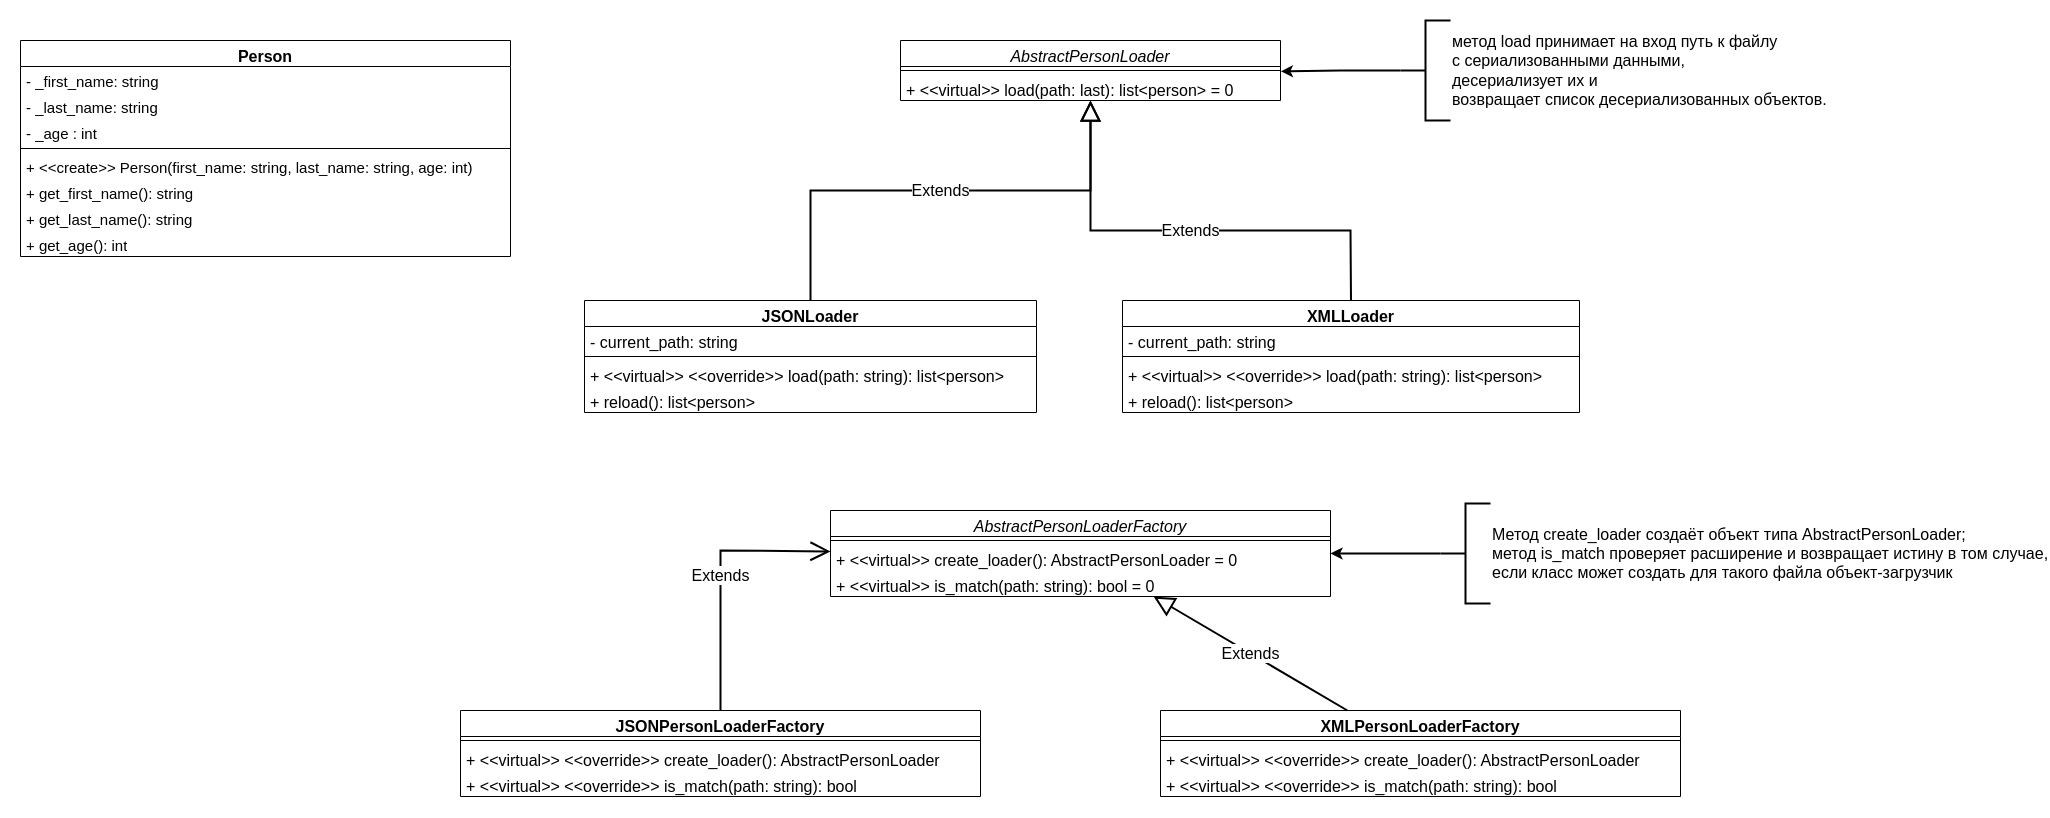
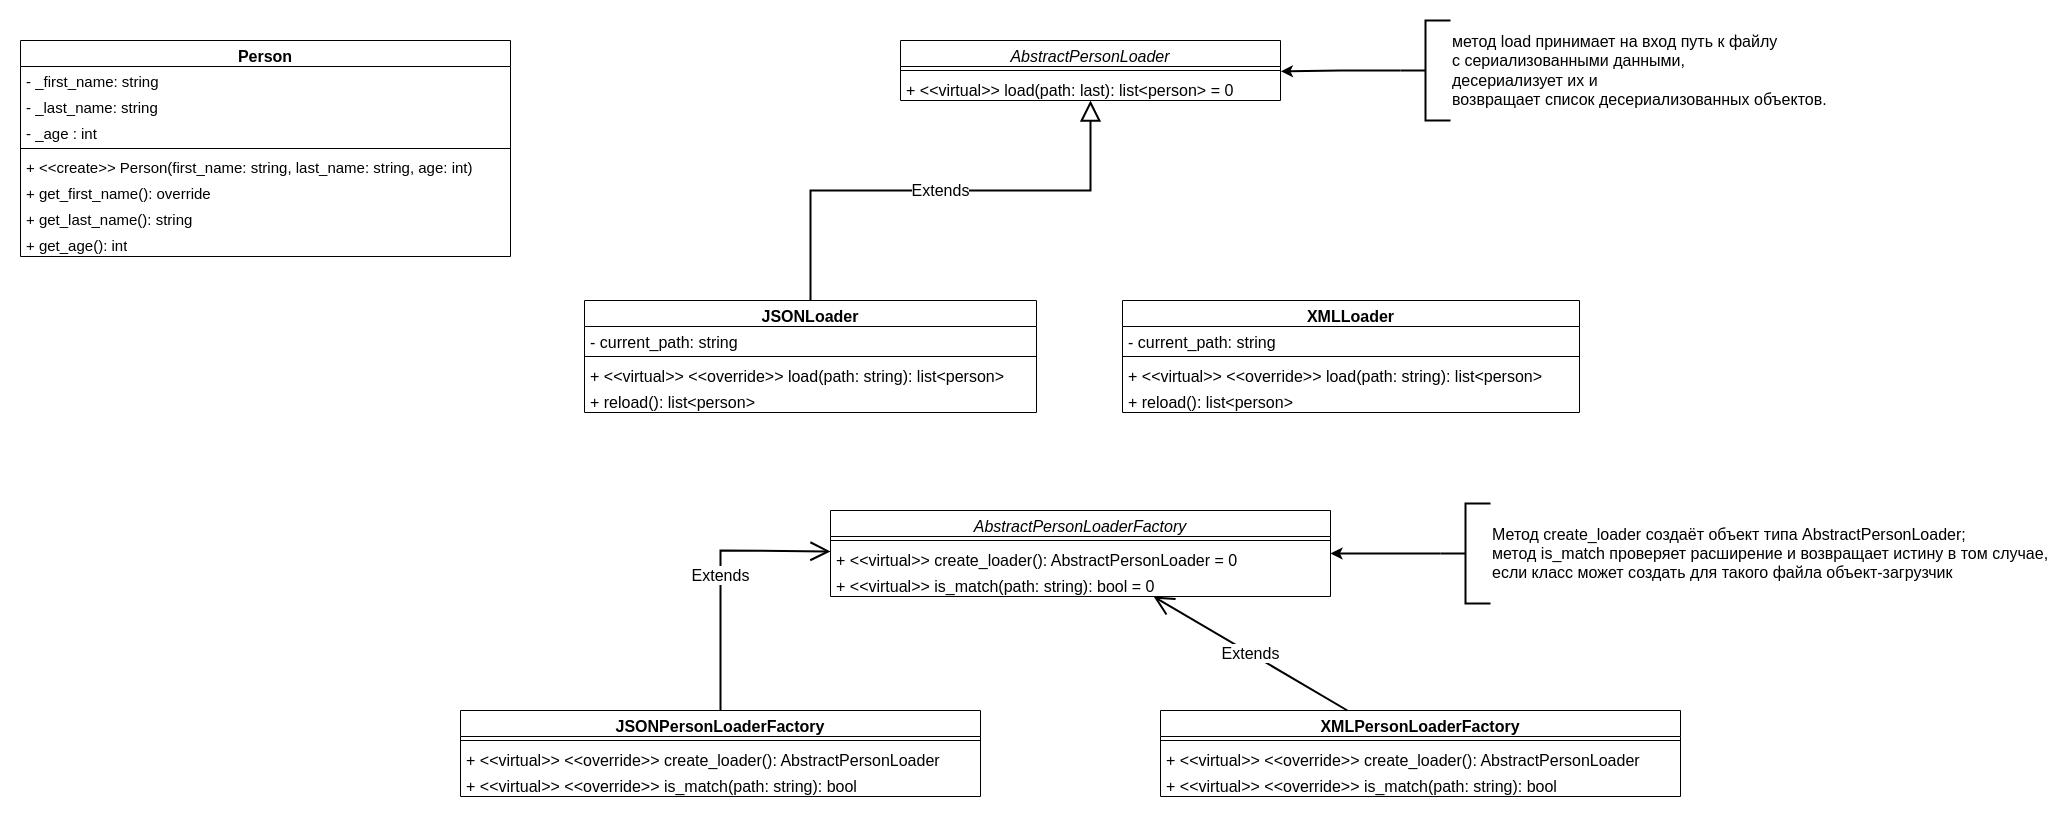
  <mxCell id="0" />
  <mxCell id="1" parent="0" />
  <mxCell id="2" value="Person" style="swimlane;fontStyle=1;align=center;verticalAlign=top;childLayout=stackLayout;horizontal=1;startSize=26;horizontalStack=0;resizeParent=1;resizeParentMax=0;resizeLast=0;collapsible=1;marginBottom=0;whiteSpace=wrap;html=1;fontSize=16;fontFamily=Helvetica;" parent="1" vertex="1"><mxGeometry x="20" y="40" width="490" height="216" as="geometry" /></mxCell>
  <mxCell id="3" value="- _first_name: string" style="text;strokeColor=none;fillColor=none;align=left;verticalAlign=top;spacingLeft=4;spacingRight=4;overflow=hidden;rotatable=0;points=[[0,0.5],[1,0.5]];portConstraint=eastwest;whiteSpace=wrap;html=1;fontSize=15;" parent="2" vertex="1"><mxGeometry y="26" width="490" height="26" as="geometry" /></mxCell>
  <mxCell id="4" value="- _last_name: string" style="text;strokeColor=none;fillColor=none;align=left;verticalAlign=top;spacingLeft=4;spacingRight=4;overflow=hidden;rotatable=0;points=[[0,0.5],[1,0.5]];portConstraint=eastwest;whiteSpace=wrap;html=1;fontSize=15;" parent="2" vertex="1"><mxGeometry y="52" width="490" height="26" as="geometry" /></mxCell>
  <mxCell id="5" value="- _age : int" style="text;strokeColor=none;fillColor=none;align=left;verticalAlign=top;spacingLeft=4;spacingRight=4;overflow=hidden;rotatable=0;points=[[0,0.5],[1,0.5]];portConstraint=eastwest;whiteSpace=wrap;html=1;fontSize=15;" parent="2" vertex="1"><mxGeometry y="78" width="490" height="26" as="geometry" /></mxCell>
  <mxCell id="6" value="" style="line;strokeWidth=1;fillColor=none;align=left;verticalAlign=middle;spacingTop=-1;spacingLeft=3;spacingRight=3;rotatable=0;labelPosition=right;points=[];portConstraint=eastwest;strokeColor=inherit;fontSize=15;" parent="2" vertex="1"><mxGeometry y="104" width="490" height="8" as="geometry" /></mxCell>
  <mxCell id="7" value="+ &amp;lt;&amp;lt;create&amp;gt;&amp;gt; Person(first_name: string, last_name: string, age: int)" style="text;strokeColor=none;fillColor=none;align=left;verticalAlign=top;spacingLeft=4;spacingRight=4;overflow=hidden;rotatable=0;points=[[0,0.5],[1,0.5]];portConstraint=eastwest;whiteSpace=wrap;html=1;fontSize=15;" parent="2" vertex="1"><mxGeometry y="112" width="490" height="26" as="geometry" /></mxCell>
- <mxCell id="8" value="+ get_first_name(): string" style="text;strokeColor=none;fillColor=none;align=left;verticalAlign=top;spacingLeft=4;spacingRight=4;overflow=hidden;rotatable=0;points=[[0,0.5],[1,0.5]];portConstraint=eastwest;whiteSpace=wrap;html=1;fontSize=15;" parent="2" vertex="1"><mxGeometry y="138" width="490" height="26" as="geometry" /></mxCell>
+ <mxCell id="8" value="+ get_first_name(): override" style="text;strokeColor=none;fillColor=none;align=left;verticalAlign=top;spacingLeft=4;spacingRight=4;overflow=hidden;rotatable=0;points=[[0,0.5],[1,0.5]];portConstraint=eastwest;whiteSpace=wrap;html=1;fontSize=15;" parent="2" vertex="1"><mxGeometry y="138" width="490" height="26" as="geometry" /></mxCell>
  <mxCell id="9" value="+ get_last_name(): string" style="text;strokeColor=none;fillColor=none;align=left;verticalAlign=top;spacingLeft=4;spacingRight=4;overflow=hidden;rotatable=0;points=[[0,0.5],[1,0.5]];portConstraint=eastwest;whiteSpace=wrap;html=1;fontSize=15;" parent="2" vertex="1"><mxGeometry y="164" width="490" height="26" as="geometry" /></mxCell>
  <mxCell id="10" value="+ get_age(): int" style="text;strokeColor=none;fillColor=none;align=left;verticalAlign=top;spacingLeft=4;spacingRight=4;overflow=hidden;rotatable=0;points=[[0,0.5],[1,0.5]];portConstraint=eastwest;whiteSpace=wrap;html=1;fontSize=15;" parent="2" vertex="1"><mxGeometry y="190" width="490" height="26" as="geometry" /></mxCell>
  <mxCell id="11" value="&lt;i style=&quot;font-weight: normal;&quot;&gt;AbstractPersonLoader&lt;/i&gt;" style="swimlane;fontStyle=1;align=center;verticalAlign=top;childLayout=stackLayout;horizontal=1;startSize=26;horizontalStack=0;resizeParent=1;resizeParentMax=0;resizeLast=0;collapsible=1;marginBottom=0;whiteSpace=wrap;html=1;fontSize=16;" parent="1" vertex="1"><mxGeometry x="900" y="40" width="380" height="60" as="geometry" /></mxCell>
  <mxCell id="12" value="" style="line;strokeWidth=1;fillColor=none;align=left;verticalAlign=middle;spacingTop=-1;spacingLeft=3;spacingRight=3;rotatable=0;labelPosition=right;points=[];portConstraint=eastwest;strokeColor=inherit;fontSize=16;" parent="11" vertex="1"><mxGeometry y="26" width="380" height="8" as="geometry" /></mxCell>
  <mxCell id="13" value="+ &amp;lt;&amp;lt;virtual&amp;gt;&amp;gt; load(path: last): list&amp;lt;person&amp;gt; = 0" style="text;strokeColor=none;fillColor=none;align=left;verticalAlign=top;spacingLeft=4;spacingRight=4;overflow=hidden;rotatable=0;points=[[0,0.5],[1,0.5]];portConstraint=eastwest;whiteSpace=wrap;html=1;fontSize=16;" parent="11" vertex="1"><mxGeometry y="34" width="380" height="26" as="geometry" /></mxCell>
  <mxCell id="14" value="JSONLoader" style="swimlane;fontStyle=1;align=center;verticalAlign=top;childLayout=stackLayout;horizontal=1;startSize=26;horizontalStack=0;resizeParent=1;resizeParentMax=0;resizeLast=0;collapsible=1;marginBottom=0;whiteSpace=wrap;html=1;fontSize=16;" parent="1" vertex="1"><mxGeometry x="584" y="300" width="452" height="112" as="geometry" /></mxCell>
  <mxCell id="15" value="- current_path: string" style="text;strokeColor=none;fillColor=none;align=left;verticalAlign=top;spacingLeft=4;spacingRight=4;overflow=hidden;rotatable=0;points=[[0,0.5],[1,0.5]];portConstraint=eastwest;whiteSpace=wrap;html=1;fontSize=16;" parent="14" vertex="1"><mxGeometry y="26" width="452" height="26" as="geometry" /></mxCell>
  <mxCell id="16" value="" style="line;strokeWidth=1;fillColor=none;align=left;verticalAlign=middle;spacingTop=-1;spacingLeft=3;spacingRight=3;rotatable=0;labelPosition=right;points=[];portConstraint=eastwest;strokeColor=inherit;fontSize=16;" parent="14" vertex="1"><mxGeometry y="52" width="452" height="8" as="geometry" /></mxCell>
  <mxCell id="17" value="+ &amp;lt;&amp;lt;virtual&amp;gt;&amp;gt; &amp;lt;&amp;lt;override&amp;gt;&amp;gt;&amp;nbsp;load(path: string): list&amp;lt;person&amp;gt;" style="text;strokeColor=none;fillColor=none;align=left;verticalAlign=top;spacingLeft=4;spacingRight=4;overflow=hidden;rotatable=0;points=[[0,0.5],[1,0.5]];portConstraint=eastwest;whiteSpace=wrap;html=1;fontSize=16;" parent="14" vertex="1"><mxGeometry y="60" width="452" height="26" as="geometry" /></mxCell>
  <mxCell id="18" value="+ reload(): list&amp;lt;person&amp;gt;" style="text;strokeColor=none;fillColor=none;align=left;verticalAlign=top;spacingLeft=4;spacingRight=4;overflow=hidden;rotatable=0;points=[[0,0.5],[1,0.5]];portConstraint=eastwest;whiteSpace=wrap;html=1;fontSize=16;" parent="14" vertex="1"><mxGeometry y="86" width="452" height="26" as="geometry" /></mxCell>
  <mxCell id="19" value="Extends" style="endArrow=block;endSize=16;endFill=0;html=1;rounded=0;exitX=0.5;exitY=0;exitDx=0;exitDy=0;fontSize=16;strokeWidth=2;" parent="1" source="14" target="11" edge="1"><mxGeometry width="160" relative="1" as="geometry"><mxPoint x="930" y="400" as="sourcePoint" /><mxPoint x="1090" y="400" as="targetPoint" /><Array as="points"><mxPoint x="810" y="190" /><mxPoint x="1090" y="190" /></Array></mxGeometry></mxCell>
  <mxCell id="20" value="XMLLoader" style="swimlane;fontStyle=1;align=center;verticalAlign=top;childLayout=stackLayout;horizontal=1;startSize=26;horizontalStack=0;resizeParent=1;resizeParentMax=0;resizeLast=0;collapsible=1;marginBottom=0;whiteSpace=wrap;html=1;fontSize=16;" parent="1" vertex="1"><mxGeometry x="1122" y="300" width="457" height="112" as="geometry" /></mxCell>
  <mxCell id="21" value="- current_path: string" style="text;strokeColor=none;fillColor=none;align=left;verticalAlign=top;spacingLeft=4;spacingRight=4;overflow=hidden;rotatable=0;points=[[0,0.5],[1,0.5]];portConstraint=eastwest;whiteSpace=wrap;html=1;fontSize=16;" parent="20" vertex="1"><mxGeometry y="26" width="457" height="26" as="geometry" /></mxCell>
  <mxCell id="22" value="" style="line;strokeWidth=1;fillColor=none;align=left;verticalAlign=middle;spacingTop=-1;spacingLeft=3;spacingRight=3;rotatable=0;labelPosition=right;points=[];portConstraint=eastwest;strokeColor=inherit;fontSize=16;" parent="20" vertex="1"><mxGeometry y="52" width="457" height="8" as="geometry" /></mxCell>
  <mxCell id="23" value="+ &amp;lt;&amp;lt;virtual&amp;gt;&amp;gt; &amp;lt;&amp;lt;override&amp;gt;&amp;gt;&amp;nbsp;load(path: string): list&amp;lt;person&amp;gt;" style="text;strokeColor=none;fillColor=none;align=left;verticalAlign=top;spacingLeft=4;spacingRight=4;overflow=hidden;rotatable=0;points=[[0,0.5],[1,0.5]];portConstraint=eastwest;whiteSpace=wrap;html=1;fontSize=16;" parent="20" vertex="1"><mxGeometry y="60" width="457" height="26" as="geometry" /></mxCell>
  <mxCell id="24" value="+ reload(): list&amp;lt;person&amp;gt;" style="text;strokeColor=none;fillColor=none;align=left;verticalAlign=top;spacingLeft=4;spacingRight=4;overflow=hidden;rotatable=0;points=[[0,0.5],[1,0.5]];portConstraint=eastwest;whiteSpace=wrap;html=1;fontSize=16;" parent="20" vertex="1"><mxGeometry y="86" width="457" height="26" as="geometry" /></mxCell>
- <mxCell id="25" value="Extends" style="endArrow=block;endSize=16;endFill=0;html=1;rounded=0;exitX=0.5;exitY=0;exitDx=0;exitDy=0;fontSize=16;strokeWidth=2;" parent="1" source="20" target="11" edge="1"><mxGeometry width="160" relative="1" as="geometry"><mxPoint x="1090" y="506" as="sourcePoint" /><mxPoint x="1310" y="546" as="targetPoint" /><Array as="points"><mxPoint x="1350" y="230" /><mxPoint x="1090" y="230" /></Array></mxGeometry></mxCell>
  <mxCell id="26" value="&lt;i style=&quot;font-weight: normal;&quot;&gt;AbstractPersonLoaderFactory&lt;/i&gt;" style="swimlane;fontStyle=1;align=center;verticalAlign=top;childLayout=stackLayout;horizontal=1;startSize=26;horizontalStack=0;resizeParent=1;resizeParentMax=0;resizeLast=0;collapsible=1;marginBottom=0;whiteSpace=wrap;html=1;fontSize=16;" parent="1" vertex="1"><mxGeometry x="830" y="510" width="500" height="86" as="geometry" /></mxCell>
  <mxCell id="27" value="" style="line;strokeWidth=1;fillColor=none;align=left;verticalAlign=middle;spacingTop=-1;spacingLeft=3;spacingRight=3;rotatable=0;labelPosition=right;points=[];portConstraint=eastwest;strokeColor=inherit;fontSize=16;" parent="26" vertex="1"><mxGeometry y="26" width="500" height="8" as="geometry" /></mxCell>
  <mxCell id="28" value="+ &amp;lt;&amp;lt;virtual&amp;gt;&amp;gt; create_loader(): AbstractPersonLoader = 0" style="text;strokeColor=none;fillColor=none;align=left;verticalAlign=top;spacingLeft=4;spacingRight=4;overflow=hidden;rotatable=0;points=[[0,0.5],[1,0.5]];portConstraint=eastwest;whiteSpace=wrap;html=1;fontSize=16;" parent="26" vertex="1"><mxGeometry y="34" width="500" height="26" as="geometry" /></mxCell>
  <mxCell id="29" value="+ &amp;lt;&amp;lt;virtual&amp;gt;&amp;gt; is_match(path: string): bool = 0" style="text;strokeColor=none;fillColor=none;align=left;verticalAlign=top;spacingLeft=4;spacingRight=4;overflow=hidden;rotatable=0;points=[[0,0.5],[1,0.5]];portConstraint=eastwest;whiteSpace=wrap;html=1;fontSize=16;" parent="26" vertex="1"><mxGeometry y="60" width="500" height="26" as="geometry" /></mxCell>
  <mxCell id="30" value="JSONPersonLoaderFactory" style="swimlane;fontStyle=1;align=center;verticalAlign=top;childLayout=stackLayout;horizontal=1;startSize=26;horizontalStack=0;resizeParent=1;resizeParentMax=0;resizeLast=0;collapsible=1;marginBottom=0;whiteSpace=wrap;html=1;fontSize=16;" parent="1" vertex="1"><mxGeometry x="460" y="710" width="520" height="86" as="geometry" /></mxCell>
  <mxCell id="31" value="" style="line;strokeWidth=1;fillColor=none;align=left;verticalAlign=middle;spacingTop=-1;spacingLeft=3;spacingRight=3;rotatable=0;labelPosition=right;points=[];portConstraint=eastwest;strokeColor=inherit;fontSize=16;" parent="30" vertex="1"><mxGeometry y="26" width="520" height="8" as="geometry" /></mxCell>
  <mxCell id="32" value="+ &amp;lt;&amp;lt;virtual&amp;gt;&amp;gt; &amp;lt;&amp;lt;override&amp;gt;&amp;gt;&amp;nbsp;create_loader(): AbstractPersonLoader" style="text;strokeColor=none;fillColor=none;align=left;verticalAlign=top;spacingLeft=4;spacingRight=4;overflow=hidden;rotatable=0;points=[[0,0.5],[1,0.5]];portConstraint=eastwest;whiteSpace=wrap;html=1;fontSize=16;" parent="30" vertex="1"><mxGeometry y="34" width="520" height="26" as="geometry" /></mxCell>
  <mxCell id="33" value="+ &amp;lt;&amp;lt;virtual&amp;gt;&amp;gt; &amp;lt;&amp;lt;override&amp;gt;&amp;gt;&amp;nbsp;is_match(path: string): bool" style="text;strokeColor=none;fillColor=none;align=left;verticalAlign=top;spacingLeft=4;spacingRight=4;overflow=hidden;rotatable=0;points=[[0,0.5],[1,0.5]];portConstraint=eastwest;whiteSpace=wrap;html=1;fontSize=16;" parent="30" vertex="1"><mxGeometry y="60" width="520" height="26" as="geometry" /></mxCell>
  <mxCell id="34" value="XMLPersonLoaderFactory" style="swimlane;fontStyle=1;align=center;verticalAlign=top;childLayout=stackLayout;horizontal=1;startSize=26;horizontalStack=0;resizeParent=1;resizeParentMax=0;resizeLast=0;collapsible=1;marginBottom=0;whiteSpace=wrap;html=1;fontSize=16;" parent="1" vertex="1"><mxGeometry x="1160" y="710" width="520" height="86" as="geometry" /></mxCell>
  <mxCell id="35" value="" style="line;strokeWidth=1;fillColor=none;align=left;verticalAlign=middle;spacingTop=-1;spacingLeft=3;spacingRight=3;rotatable=0;labelPosition=right;points=[];portConstraint=eastwest;strokeColor=inherit;fontSize=16;" parent="34" vertex="1"><mxGeometry y="26" width="520" height="8" as="geometry" /></mxCell>
  <mxCell id="36" value="+ &amp;lt;&amp;lt;virtual&amp;gt;&amp;gt; &amp;lt;&amp;lt;override&amp;gt;&amp;gt;&amp;nbsp;create_loader(): AbstractPersonLoader" style="text;strokeColor=none;fillColor=none;align=left;verticalAlign=top;spacingLeft=4;spacingRight=4;overflow=hidden;rotatable=0;points=[[0,0.5],[1,0.5]];portConstraint=eastwest;whiteSpace=wrap;html=1;fontSize=16;" parent="34" vertex="1"><mxGeometry y="34" width="520" height="26" as="geometry" /></mxCell>
  <mxCell id="37" value="+ &amp;lt;&amp;lt;virtual&amp;gt;&amp;gt; &amp;lt;&amp;lt;override&amp;gt;&amp;gt;&amp;nbsp;is_match(path: string): bool" style="text;strokeColor=none;fillColor=none;align=left;verticalAlign=top;spacingLeft=4;spacingRight=4;overflow=hidden;rotatable=0;points=[[0,0.5],[1,0.5]];portConstraint=eastwest;whiteSpace=wrap;html=1;fontSize=16;" parent="34" vertex="1"><mxGeometry y="60" width="520" height="26" as="geometry" /></mxCell>
  <mxCell id="38" value="Extends" style="endArrow=open;endSize=16;endFill=0;html=1;rounded=0;fontSize=16;strokeWidth=2;" parent="1" source="30" target="26" edge="1"><mxGeometry width="160" relative="1" as="geometry"><mxPoint x="876" y="630" as="sourcePoint" /><mxPoint x="1036" y="630" as="targetPoint" /><Array as="points"><mxPoint x="720" y="550" /></Array></mxGeometry></mxCell>
- <mxCell id="39" value="Extends" style="endArrow=block;endSize=16;endFill=0;html=1;rounded=0;fontSize=16;strokeWidth=2;" parent="1" source="34" target="26" edge="1"><mxGeometry width="160" relative="1" as="geometry"><mxPoint x="1450" y="540" as="sourcePoint" /><mxPoint x="1610" y="540" as="targetPoint" /><Array as="points" /></mxGeometry></mxCell>
+ <mxCell id="39" value="Extends" style="endArrow=open;endSize=16;endFill=0;html=1;rounded=0;fontSize=16;strokeWidth=2;" parent="1" source="34" target="26" edge="1"><mxGeometry width="160" relative="1" as="geometry"><mxPoint x="1450" y="540" as="sourcePoint" /><mxPoint x="1610" y="540" as="targetPoint" /><Array as="points" /></mxGeometry></mxCell>
  <mxCell id="40" value="метод load принимает на вход путь к файлу&lt;br&gt;с сериализованными данными,&lt;br style=&quot;font-size: 16px;&quot;&gt;десериализует их и&lt;br&gt;возвращает список десериализованных объектов." style="strokeWidth=2;html=1;shape=mxgraph.flowchart.annotation_2;align=left;labelPosition=right;pointerEvents=1;fontSize=16;" parent="1" vertex="1"><mxGeometry x="1400" y="20" width="50" height="100" as="geometry" /></mxCell>
  <mxCell id="41" style="edgeStyle=orthogonalEdgeStyle;rounded=0;orthogonalLoop=1;jettySize=auto;html=1;exitX=0;exitY=0.5;exitDx=0;exitDy=0;exitPerimeter=0;entryX=1.001;entryY=-0.122;entryDx=0;entryDy=0;entryPerimeter=0;strokeWidth=2;" parent="1" source="40" target="13" edge="1"><mxGeometry relative="1" as="geometry" /></mxCell>
  <mxCell id="42" style="edgeStyle=orthogonalEdgeStyle;rounded=0;orthogonalLoop=1;jettySize=auto;html=1;exitX=0;exitY=0.5;exitDx=0;exitDy=0;exitPerimeter=0;strokeWidth=2;" parent="1" source="43" target="26" edge="1"><mxGeometry relative="1" as="geometry" /></mxCell>
  <mxCell id="43" value="&lt;font style=&quot;font-size: 16px;&quot;&gt;Метод create_loader создаёт объект типа AbstractPersonLoader;&lt;br&gt;метод is_match проверяет расширение и возвращает истину в том случае,&lt;br&gt;если класс может создать для такого файла объект-загрузчик&lt;/font&gt;" style="strokeWidth=2;html=1;shape=mxgraph.flowchart.annotation_2;align=left;labelPosition=right;pointerEvents=1;rotation=0;" parent="1" vertex="1"><mxGeometry x="1440" y="503" width="50" height="100" as="geometry" /></mxCell>
